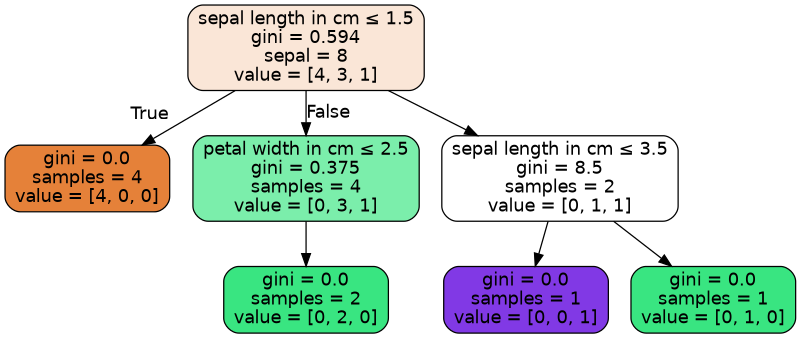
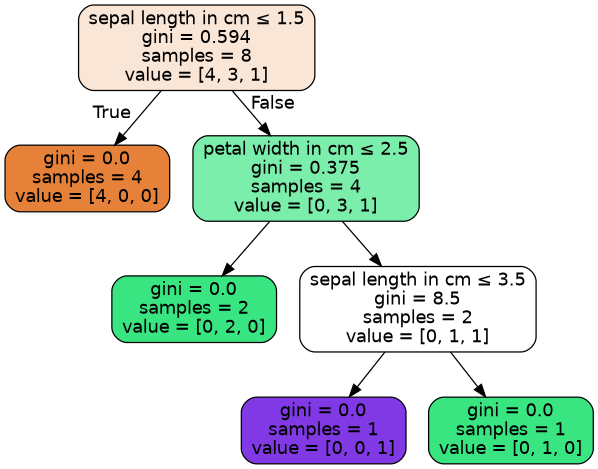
  digraph {
    node [color=black fillcolor="#39e581" fontname=helvetica shape=box style="filled, rounded"]
    edge [fontname=helvetica]
-   n1 [fillcolor="#fae6d7" label=<sepal length in cm &le; 1.5<br/>gini = 0.594<br/>sepal = 8<br/>value = [4, 3, 1]>]
+   n1 [fillcolor="#fae6d7" label=<sepal length in cm &le; 1.5<br/>gini = 0.594<br/>samples = 8<br/>value = [4, 3, 1]>]
    n2 [fillcolor="#e58139" label=<gini = 0.0<br/>samples = 4<br/>value = [4, 0, 0]>]
    n3 [fillcolor="#7beeab" label=<petal width in cm &le; 2.5<br/>gini = 0.375<br/>samples = 4<br/>value = [0, 3, 1]>]
    n4 [label=<gini = 0.0<br/>samples = 2<br/>value = [0, 2, 0]>]
    n5 [fillcolor="#ffffff" label=<sepal length in cm &le; 3.5<br/>gini = 8.5<br/>samples = 2<br/>value = [0, 1, 1]>]
    n6 [fillcolor="#8139e5" label=<gini = 0.0<br/>samples = 1<br/>value = [0, 0, 1]>]
    n7 [label=<gini = 0.0<br/>samples = 1<br/>value = [0, 1, 0]>]
    n1 -> n2 [headlabel=True labelangle=45 labeldistance=2.5]
    n1 -> n3 [headlabel=False labelangle=-45 labeldistance=2.5]
    n3 -> n4
-   n1 -> n5
+   n3 -> n5
    n5 -> n6
    n5 -> n7
  }
